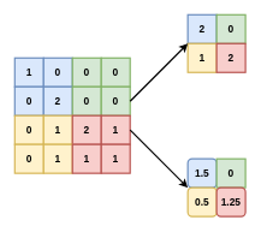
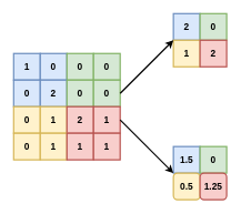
  <mxCell id="0" />
  <mxCell id="1" parent="0" />
  <mxCell id="2" value="2" style="whiteSpace=wrap;html=1;aspect=fixed;horizontal=1;verticalAlign=middle;fontSize=14;fillColor=#dae8fc;fontStyle=1;strokeColor=#6c8ebf;strokeWidth=2;" parent="1" vertex="1"><mxGeometry x="260" y="20" width="40" height="40" as="geometry" /></mxCell>
  <mxCell id="3" value="0" style="whiteSpace=wrap;html=1;aspect=fixed;horizontal=1;verticalAlign=middle;fontSize=14;fillColor=#d5e8d4;fontStyle=1;strokeColor=#82b366;strokeWidth=2;" parent="1" vertex="1"><mxGeometry x="300" y="20" width="40" height="40" as="geometry" /></mxCell>
  <mxCell id="4" value="1" style="whiteSpace=wrap;html=1;aspect=fixed;horizontal=1;verticalAlign=middle;fontSize=14;fillColor=#fff2cc;fontStyle=1;strokeColor=#d6b656;strokeWidth=2;" parent="1" vertex="1"><mxGeometry x="260" y="60" width="40" height="40" as="geometry" /></mxCell>
  <mxCell id="5" value="2" style="whiteSpace=wrap;html=1;aspect=fixed;horizontal=1;verticalAlign=middle;fontSize=14;fillColor=#f8cecc;fontStyle=1;strokeColor=#b85450;strokeWidth=2;" parent="1" vertex="1"><mxGeometry x="300" y="60" width="40" height="40" as="geometry" /></mxCell>
  <mxCell id="6" value="1" style="whiteSpace=wrap;html=1;aspect=fixed;horizontal=1;verticalAlign=middle;fontSize=14;fillColor=#dae8fc;fontStyle=1;strokeColor=#6c8ebf;strokeWidth=2;" parent="1" vertex="1"><mxGeometry x="20" y="80" width="40" height="40" as="geometry" /></mxCell>
  <mxCell id="7" value="0" style="whiteSpace=wrap;html=1;aspect=fixed;horizontal=1;verticalAlign=middle;fontSize=14;fillColor=#dae8fc;fontStyle=1;strokeColor=#6c8ebf;strokeWidth=2;" parent="1" vertex="1"><mxGeometry x="60" y="80" width="40" height="40" as="geometry" /></mxCell>
  <mxCell id="8" value="0" style="whiteSpace=wrap;html=1;aspect=fixed;horizontal=1;verticalAlign=middle;fontSize=14;fillColor=#d5e8d4;fontStyle=1;strokeColor=#82b366;strokeWidth=2;" parent="1" vertex="1"><mxGeometry x="100" y="80" width="40" height="40" as="geometry" /></mxCell>
  <mxCell id="9" value="0" style="whiteSpace=wrap;html=1;aspect=fixed;horizontal=1;verticalAlign=middle;fontSize=14;fillColor=#d5e8d4;fontStyle=1;strokeColor=#82b366;strokeWidth=2;" parent="1" vertex="1"><mxGeometry x="140" y="80" width="40" height="40" as="geometry" /></mxCell>
  <mxCell id="10" value="0" style="whiteSpace=wrap;html=1;aspect=fixed;horizontal=1;verticalAlign=middle;fontSize=14;fillColor=#dae8fc;fontStyle=1;strokeColor=#6c8ebf;strokeWidth=2;" parent="1" vertex="1"><mxGeometry x="20" y="120" width="40" height="40" as="geometry" /></mxCell>
  <mxCell id="11" value="2" style="whiteSpace=wrap;html=1;aspect=fixed;horizontal=1;verticalAlign=middle;fontSize=14;fillColor=#dae8fc;fontStyle=1;strokeColor=#6c8ebf;strokeWidth=2;" parent="1" vertex="1"><mxGeometry x="60" y="120" width="40" height="40" as="geometry" /></mxCell>
  <mxCell id="12" value="0" style="whiteSpace=wrap;html=1;aspect=fixed;horizontal=1;verticalAlign=middle;fontSize=14;fillColor=#d5e8d4;fontStyle=1;strokeColor=#82b366;strokeWidth=2;" parent="1" vertex="1"><mxGeometry x="100" y="120" width="40" height="40" as="geometry" /></mxCell>
  <mxCell id="13" value="0" style="whiteSpace=wrap;html=1;aspect=fixed;horizontal=1;verticalAlign=middle;fontSize=14;fillColor=#d5e8d4;fontStyle=1;strokeColor=#82b366;strokeWidth=2;" parent="1" vertex="1"><mxGeometry x="140" y="120" width="40" height="40" as="geometry" /></mxCell>
  <mxCell id="14" value="0" style="whiteSpace=wrap;html=1;aspect=fixed;horizontal=1;verticalAlign=middle;fontSize=14;fillColor=#fff2cc;fontStyle=1;strokeColor=#d6b656;strokeWidth=2;" parent="1" vertex="1"><mxGeometry x="20" y="160" width="40" height="40" as="geometry" /></mxCell>
  <mxCell id="15" value="1" style="whiteSpace=wrap;html=1;aspect=fixed;horizontal=1;verticalAlign=middle;fontSize=14;fillColor=#fff2cc;fontStyle=1;strokeColor=#d6b656;strokeWidth=2;" parent="1" vertex="1"><mxGeometry x="60" y="160" width="40" height="40" as="geometry" /></mxCell>
  <mxCell id="16" value="2" style="whiteSpace=wrap;html=1;aspect=fixed;horizontal=1;verticalAlign=middle;fontSize=14;fillColor=#f8cecc;fontStyle=1;strokeColor=#b85450;strokeWidth=2;" parent="1" vertex="1"><mxGeometry x="100" y="160" width="40" height="40" as="geometry" /></mxCell>
  <mxCell id="17" value="1" style="whiteSpace=wrap;html=1;aspect=fixed;horizontal=1;verticalAlign=middle;fontSize=14;fillColor=#f8cecc;fontStyle=1;strokeColor=#b85450;strokeWidth=2;" parent="1" vertex="1"><mxGeometry x="140" y="160" width="40" height="40" as="geometry" /></mxCell>
  <mxCell id="18" value="0" style="whiteSpace=wrap;html=1;aspect=fixed;horizontal=1;verticalAlign=middle;fontSize=14;fillColor=#fff2cc;fontStyle=1;strokeColor=#d6b656;strokeWidth=2;" parent="1" vertex="1"><mxGeometry x="20" y="200" width="40" height="40" as="geometry" /></mxCell>
  <mxCell id="19" value="1" style="whiteSpace=wrap;html=1;aspect=fixed;horizontal=1;verticalAlign=middle;fontSize=14;fillColor=#fff2cc;fontStyle=1;strokeColor=#d6b656;strokeWidth=2;" parent="1" vertex="1"><mxGeometry x="60" y="200" width="40" height="40" as="geometry" /></mxCell>
  <mxCell id="20" value="1" style="whiteSpace=wrap;html=1;aspect=fixed;horizontal=1;verticalAlign=middle;fontSize=14;fillColor=#f8cecc;fontStyle=1;strokeColor=#b85450;strokeWidth=2;" parent="1" vertex="1"><mxGeometry x="100" y="200" width="40" height="40" as="geometry" /></mxCell>
  <mxCell id="21" value="1" style="whiteSpace=wrap;html=1;aspect=fixed;horizontal=1;verticalAlign=middle;fontSize=14;fillColor=#f8cecc;fontStyle=1;strokeColor=#b85450;strokeWidth=2;" parent="1" vertex="1"><mxGeometry x="140" y="200" width="40" height="40" as="geometry" /></mxCell>
- <mxCell id="22" value="1.5" style="whiteSpace=wrap;html=1;aspect=fixed;horizontal=1;verticalAlign=middle;fontSize=14;fillColor=#dae8fc;fontStyle=1;strokeColor=#6c8ebf;strokeWidth=2;rounded=1;" parent="1" vertex="1"><mxGeometry x="260" y="220" width="40" height="40" as="geometry" /></mxCell>
+ <mxCell id="22" value="1.5" style="whiteSpace=wrap;html=1;aspect=fixed;horizontal=1;verticalAlign=middle;fontSize=14;fillColor=#dae8fc;fontStyle=1;strokeColor=#6c8ebf;strokeWidth=2;" parent="1" vertex="1"><mxGeometry x="260" y="220" width="40" height="40" as="geometry" /></mxCell>
  <mxCell id="23" value="0" style="whiteSpace=wrap;html=1;aspect=fixed;horizontal=1;verticalAlign=middle;fontSize=14;fillColor=#d5e8d4;fontStyle=1;strokeColor=#82b366;strokeWidth=2;" parent="1" vertex="1"><mxGeometry x="300" y="220" width="40" height="40" as="geometry" /></mxCell>
  <mxCell id="24" value="0.5" style="whiteSpace=wrap;html=1;aspect=fixed;horizontal=1;verticalAlign=middle;fontSize=14;fillColor=#fff2cc;fontStyle=1;strokeColor=#d6b656;strokeWidth=2;rounded=1;" parent="1" vertex="1"><mxGeometry x="260" y="260" width="40" height="40" as="geometry" /></mxCell>
  <mxCell id="25" value="1.25" style="whiteSpace=wrap;html=1;aspect=fixed;horizontal=1;verticalAlign=middle;fontSize=14;fillColor=#f8cecc;fontStyle=1;strokeColor=#b85450;strokeWidth=2;rounded=1;" parent="1" vertex="1"><mxGeometry x="300" y="260" width="40" height="40" as="geometry" /></mxCell>
  <mxCell id="26" value="" style="endArrow=classic;html=1;strokeWidth=2;exitX=1;exitY=0.5;exitDx=0;exitDy=0;entryX=0;entryY=0;entryDx=0;entryDy=0;" parent="1" source="13" target="4" edge="1"><mxGeometry width="50" height="50" relative="1" as="geometry"><mxPoint x="200" y="110" as="sourcePoint" /><mxPoint x="250" y="60" as="targetPoint" /></mxGeometry></mxCell>
  <mxCell id="27" value="" style="endArrow=classic;html=1;strokeWidth=2;exitX=1;exitY=0.5;exitDx=0;exitDy=0;entryX=0;entryY=1;entryDx=0;entryDy=0;" parent="1" source="17" target="22" edge="1"><mxGeometry width="50" height="50" relative="1" as="geometry"><mxPoint x="190" y="150" as="sourcePoint" /><mxPoint x="270" y="70" as="targetPoint" /></mxGeometry></mxCell>
